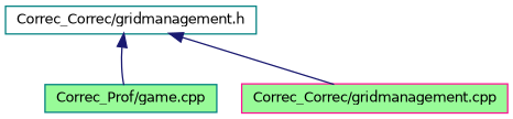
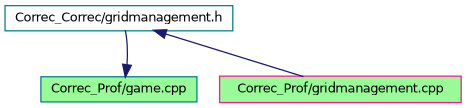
  digraph {
    node [color=teal fillcolor=palegreen fontname=Helvetica fontsize=10 shape=record style=filled]
    edge [color=midnightblue dir=back fontname=Helvetica fontsize=10 labelfontname=Helvetica labelfontsize=10 style=solid]
    n1 [fillcolor=white fontcolor=black height=0.2 label="Correc_Correc/gridmanagement.h" width=0.4]
    n2 [height=0.2 label="Correc_Prof/game.cpp" width=0.4]
-   n3 [color=deeppink height=0.2 label="Correc_Correc/gridmanagement.cpp" width=0.4]
-   n1 -> n2
+   n3 [color=deeppink height=0.2 label="Correc_Prof/gridmanagement.cpp" width=0.4]
+   n2 -> n1
    n1 -> n3
  }
